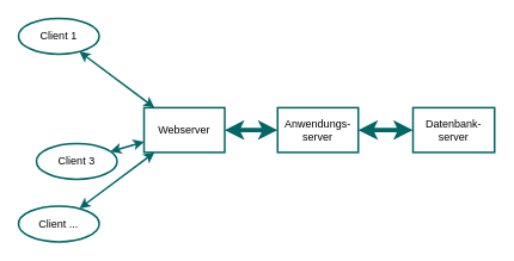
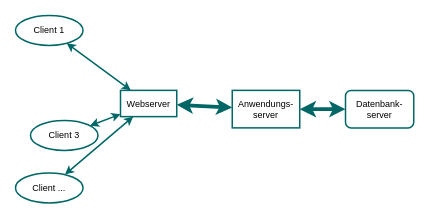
  <mxCell id="0" />
  <mxCell id="1" parent="0" />
  <mxCell id="2" value="Client ..." style="ellipse;whiteSpace=wrap;html=1;strokeWidth=2;strokeColor=#006666;" vertex="1" parent="1"><mxGeometry x="20" y="230" width="90" height="40" as="geometry" /></mxCell>
  <mxCell id="3" value="Client 1" style="ellipse;whiteSpace=wrap;html=1;strokeWidth=2;strokeColor=#006666;" vertex="1" parent="1"><mxGeometry x="20" y="20" width="90" height="40" as="geometry" /></mxCell>
  <mxCell id="4" value="" style="endArrow=classic;html=1;rounded=0;strokeColor=#006666;strokeWidth=2;startArrow=classic;startFill=1;" edge="1" parent="1" target="3" source="8"><mxGeometry width="50" height="50" relative="1" as="geometry"><mxPoint x="414.69" y="135.83" as="sourcePoint" /><mxPoint x="110" y="62" as="targetPoint" /></mxGeometry></mxCell>
  <mxCell id="5" value="" style="endArrow=classic;html=1;rounded=0;strokeColor=#006666;strokeWidth=2;startArrow=classic;startFill=1;" edge="1" parent="1" source="8" target="7"><mxGeometry width="50" height="50" relative="1" as="geometry"><mxPoint x="415.066" y="177.9" as="sourcePoint" /><mxPoint x="109.985" y="181.492" as="targetPoint" /></mxGeometry></mxCell>
  <mxCell id="6" value="" style="endArrow=classic;html=1;rounded=0;strokeColor=#006666;strokeWidth=2;startArrow=classic;startFill=1;" edge="1" parent="1" source="8" target="2"><mxGeometry width="50" height="50" relative="1" as="geometry"><mxPoint x="413.878" y="196.3" as="sourcePoint" /><mxPoint x="140" y="92" as="targetPoint" /></mxGeometry></mxCell>
  <mxCell id="7" value="Client 3" style="ellipse;whiteSpace=wrap;html=1;strokeWidth=2;strokeColor=#006666;" vertex="1" parent="1"><mxGeometry x="40" y="160" width="90" height="40" as="geometry" /></mxCell>
- <mxCell id="8" value="Webserver" style="rounded=0;whiteSpace=wrap;html=1;strokeWidth=2;strokeColor=#006666;" vertex="1" parent="1"><mxGeometry x="160" y="120" width="90" height="50" as="geometry" /></mxCell>
- <mxCell id="9" value="Datenbank-&lt;br&gt;server" style="rounded=0;whiteSpace=wrap;html=1;strokeWidth=2;strokeColor=#006666;" vertex="1" parent="1"><mxGeometry x="460" y="120" width="91" height="50" as="geometry" /></mxCell>
+ <mxCell id="8" value="Webserver" style="rounded=0;whiteSpace=wrap;html=1;strokeWidth=2;strokeColor=#006666;" vertex="1" parent="1"><mxGeometry x="160" y="120" width="75" height="35" as="geometry" /></mxCell>
+ <mxCell id="9" value="Datenbank-&lt;br&gt;server" style="whiteSpace=wrap;html=1;strokeWidth=2;strokeColor=#006666;rounded=1;" vertex="1" parent="1"><mxGeometry x="460" y="120" width="91" height="50" as="geometry" /></mxCell>
  <mxCell id="10" value="" style="endArrow=classic;html=1;rounded=0;strokeColor=#006666;strokeWidth=2;exitX=-0.003;exitY=0.426;exitDx=0;exitDy=0;exitPerimeter=0;" edge="1" parent="1" target="11"><mxGeometry width="50" height="50" relative="1" as="geometry"><mxPoint x="395.284" y="151.6" as="sourcePoint" /><mxPoint x="90.041" y="123.108" as="targetPoint" /></mxGeometry></mxCell>
  <mxCell id="11" value="Anwendungs-&lt;br&gt;server" style="rounded=0;whiteSpace=wrap;html=1;strokeWidth=2;strokeColor=#006666;" vertex="1" parent="1"><mxGeometry x="309" y="120" width="90" height="50" as="geometry" /></mxCell>
  <mxCell id="12" value="" style="endArrow=classic;html=1;rounded=0;strokeColor=#006666;strokeWidth=5;startArrow=classic;startFill=1;" edge="1" parent="1" source="11" target="8"><mxGeometry width="50" height="50" relative="1" as="geometry"><mxPoint x="370" y="230" as="sourcePoint" /><mxPoint x="296" y="215" as="targetPoint" /></mxGeometry></mxCell>
  <mxCell id="13" value="" style="endArrow=classic;html=1;rounded=0;strokeColor=#006666;strokeWidth=5;startArrow=classic;startFill=1;" edge="1" parent="1" source="9" target="11"><mxGeometry width="50" height="50" relative="1" as="geometry"><mxPoint x="180" y="154" as="sourcePoint" /><mxPoint x="106" y="139" as="targetPoint" /></mxGeometry></mxCell>
